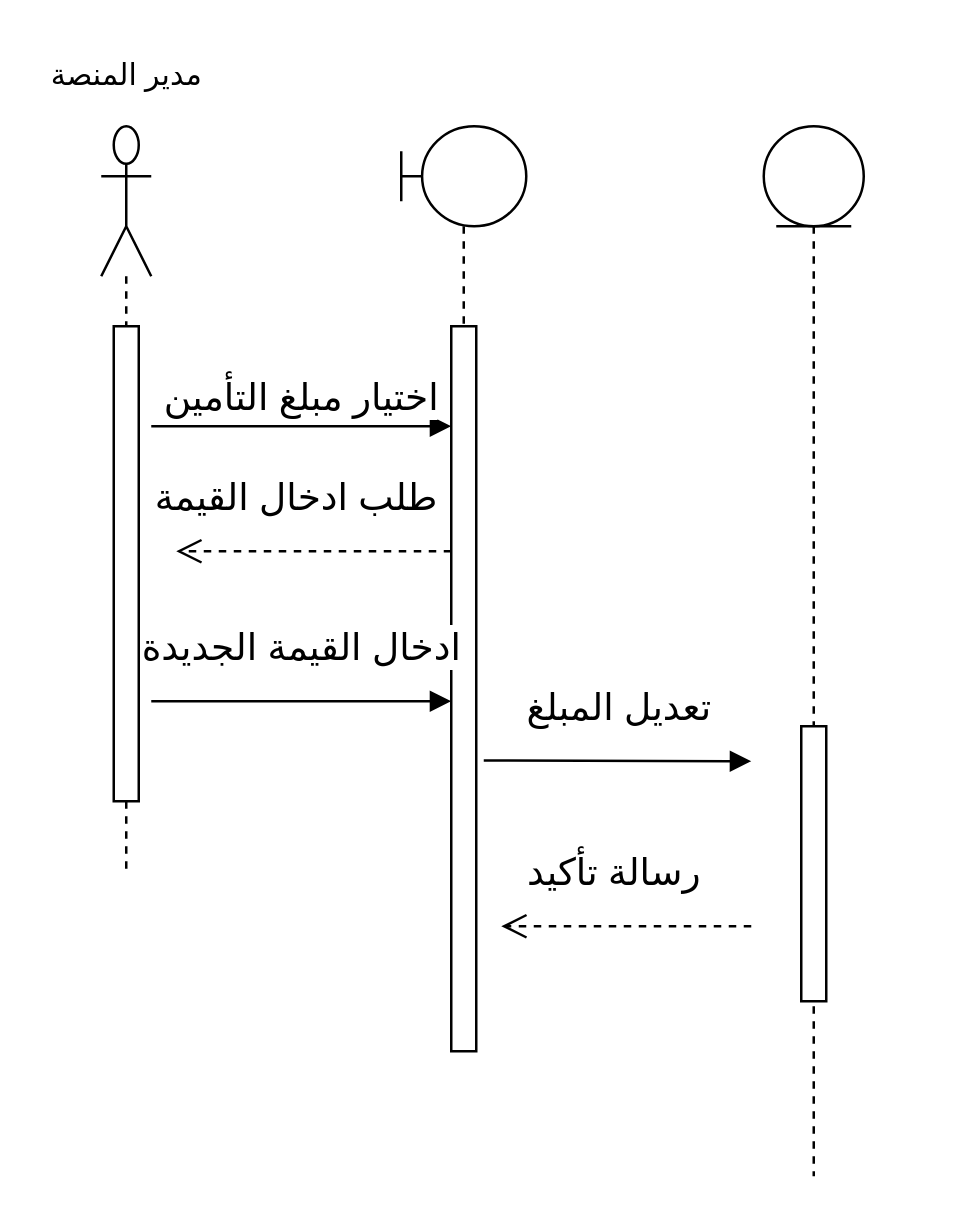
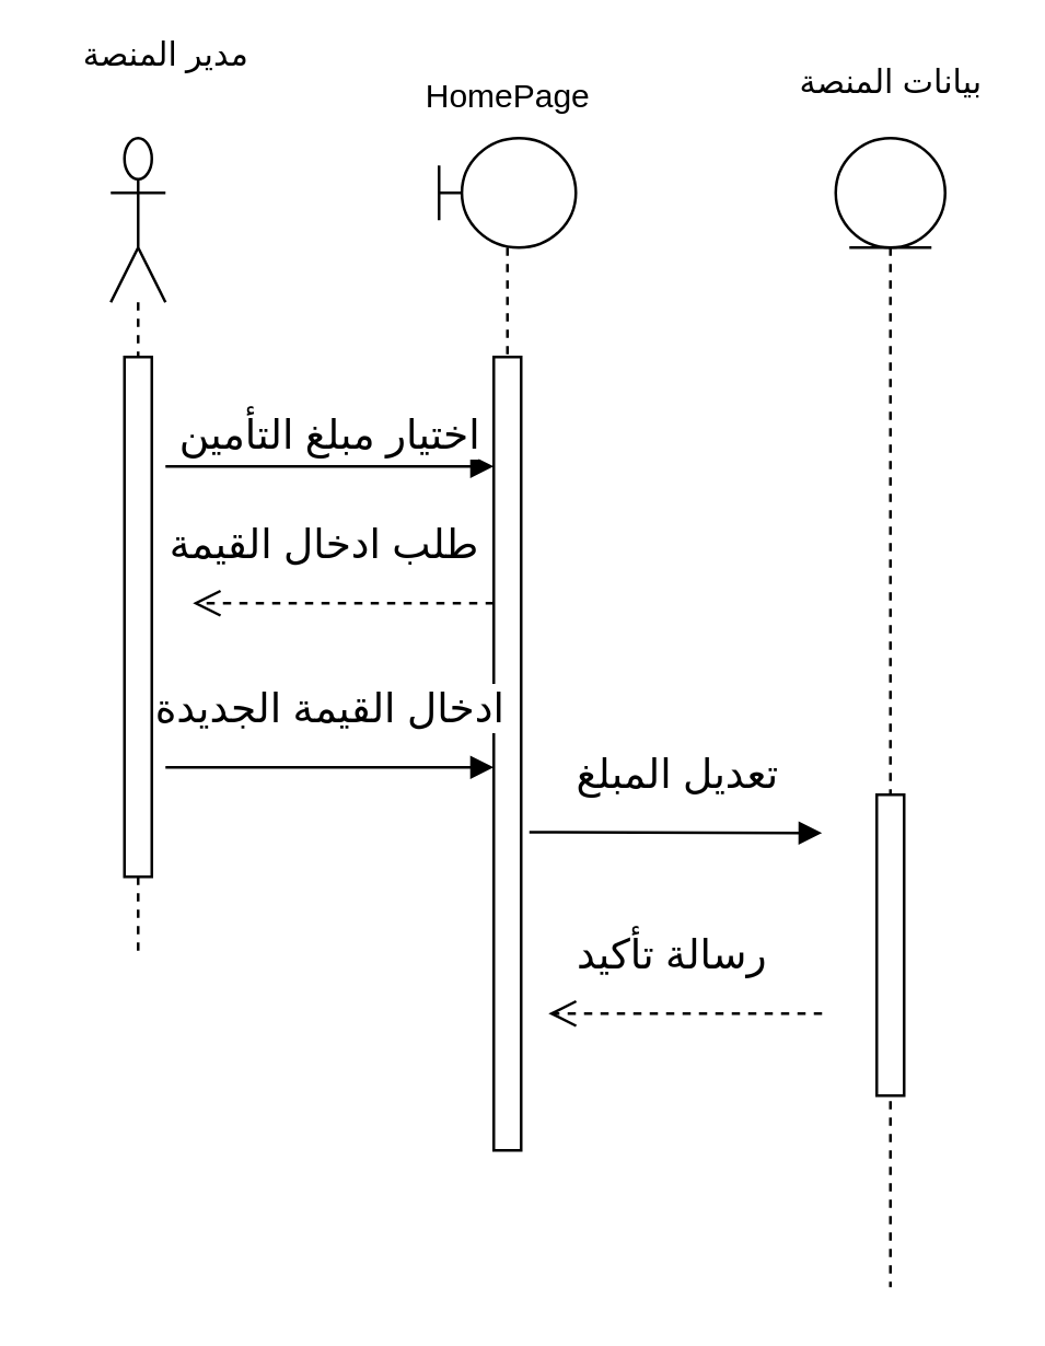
  <mxCell id="0" />
  <mxCell id="1" parent="0" />
  <mxCell id="2" value="" style="shape=umlLifeline;participant=umlActor;perimeter=lifelinePerimeter;whiteSpace=wrap;html=1;container=1;collapsible=0;recursiveResize=0;verticalAlign=top;spacingTop=36;outlineConnect=0;size=60;" parent="1" vertex="1"><mxGeometry x="40" y="50" width="20" height="300" as="geometry" /></mxCell>
  <mxCell id="3" value="" style="html=1;points=[];perimeter=orthogonalPerimeter;" parent="2" vertex="1"><mxGeometry x="5" y="80" width="10" height="190" as="geometry" /></mxCell>
- <mxCell id="4" value="مدير المنصة" style="text;html=1;align=center;verticalAlign=middle;resizable=0;points=[];autosize=1;" parent="1" vertex="1"><mxGeometry x="20" y="20" width="60" height="20" as="geometry" /></mxCell>
+ <mxCell id="4" value="مدير المنصة" style="text;html=1;align=center;verticalAlign=middle;resizable=0;points=[];autosize=1;" parent="1" vertex="1"><mxGeometry x="30" y="10" width="60" height="20" as="geometry" /></mxCell>
  <mxCell id="5" value="" style="shape=umlLifeline;participant=umlBoundary;perimeter=lifelinePerimeter;whiteSpace=wrap;html=1;container=1;collapsible=0;recursiveResize=0;verticalAlign=top;spacingTop=36;outlineConnect=0;" parent="1" vertex="1"><mxGeometry x="160" y="50" width="50" height="370" as="geometry" /></mxCell>
  <mxCell id="6" value="" style="html=1;points=[];perimeter=orthogonalPerimeter;" parent="5" vertex="1"><mxGeometry x="20" y="80" width="10" height="290" as="geometry" /></mxCell>
+ <mxCell id="7" value="HomePage" style="text;html=1;align=center;verticalAlign=middle;resizable=0;points=[];autosize=1;" parent="1" vertex="1"><mxGeometry x="145" y="25" width="80" height="20" as="geometry" /></mxCell>
  <mxCell id="8" value="" style="shape=umlLifeline;participant=umlEntity;perimeter=lifelinePerimeter;whiteSpace=wrap;html=1;container=1;collapsible=0;recursiveResize=0;verticalAlign=top;spacingTop=36;outlineConnect=0;" parent="1" vertex="1"><mxGeometry x="305" y="50" width="40" height="420" as="geometry" /></mxCell>
  <mxCell id="9" value="" style="html=1;points=[];perimeter=orthogonalPerimeter;" parent="8" vertex="1"><mxGeometry x="15" y="240" width="10" height="110" as="geometry" /></mxCell>
+ <mxCell id="10" value="بيانات المنصة" style="text;html=1;align=center;verticalAlign=middle;resizable=0;points=[];autosize=1;" parent="1" vertex="1"><mxGeometry x="290" y="20" width="70" height="20" as="geometry" /></mxCell>
  <mxCell id="11" value="&lt;font style=&quot;font-size: 15px&quot;&gt;اختيار مبلغ التأمين&lt;/font&gt;" style="html=1;verticalAlign=bottom;endArrow=block;entryX=0;entryY=0;" parent="1" edge="1"><mxGeometry relative="1" as="geometry"><mxPoint x="60" y="170" as="sourcePoint" /><mxPoint x="180" y="170" as="targetPoint" /></mxGeometry></mxCell>
  <mxCell id="12" value="&lt;font style=&quot;font-size: 15px&quot;&gt;طلب ادخال القيمة&amp;nbsp;&lt;/font&gt;" style="html=1;verticalAlign=bottom;endArrow=open;dashed=1;endSize=8;exitX=0;exitY=0.625;exitDx=0;exitDy=0;exitPerimeter=0;" parent="1" edge="1"><mxGeometry x="0.091" y="-10" relative="1" as="geometry"><mxPoint x="70" y="220" as="targetPoint" /><mxPoint x="180" y="220" as="sourcePoint" /><mxPoint as="offset" /></mxGeometry></mxCell>
  <mxCell id="13" value="&lt;font style=&quot;font-size: 15px&quot;&gt;ادخال القيمة الجديدة&lt;/font&gt;" style="html=1;verticalAlign=bottom;endArrow=block;" parent="1" edge="1"><mxGeometry y="10" relative="1" as="geometry"><mxPoint x="60" y="280" as="sourcePoint" /><mxPoint x="180" y="280" as="targetPoint" /><mxPoint as="offset" /></mxGeometry></mxCell>
  <mxCell id="14" value="&lt;font style=&quot;font-size: 15px&quot;&gt;تعديل المبلغ&lt;/font&gt;" style="html=1;verticalAlign=bottom;endArrow=block;exitX=1.3;exitY=0.599;exitDx=0;exitDy=0;exitPerimeter=0;" parent="1" source="6" edge="1"><mxGeometry y="10" relative="1" as="geometry"><mxPoint x="190" y="310" as="sourcePoint" /><mxPoint x="300" y="304" as="targetPoint" /><mxPoint as="offset" /></mxGeometry></mxCell>
  <mxCell id="15" value="&lt;font style=&quot;font-size: 15px&quot;&gt;رسالة تأكيد&lt;/font&gt;" style="html=1;verticalAlign=bottom;endArrow=open;dashed=1;endSize=8;" parent="1" edge="1"><mxGeometry x="0.091" y="-10" relative="1" as="geometry"><mxPoint x="200" y="370" as="targetPoint" /><mxPoint x="300" y="370" as="sourcePoint" /><mxPoint as="offset" /></mxGeometry></mxCell>
